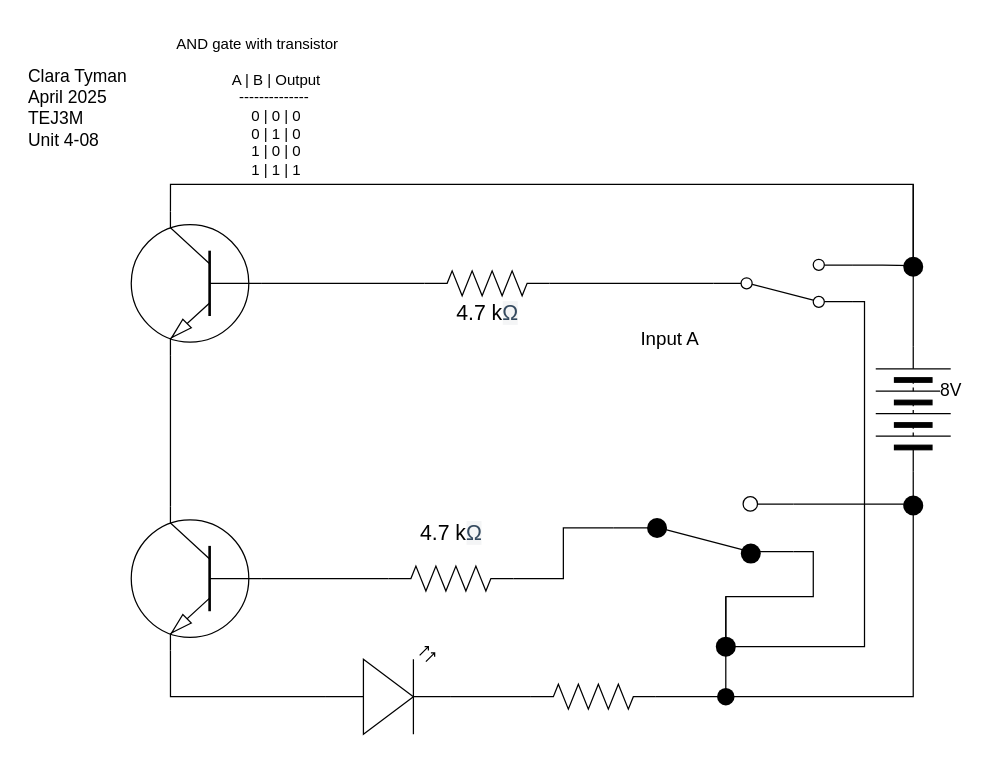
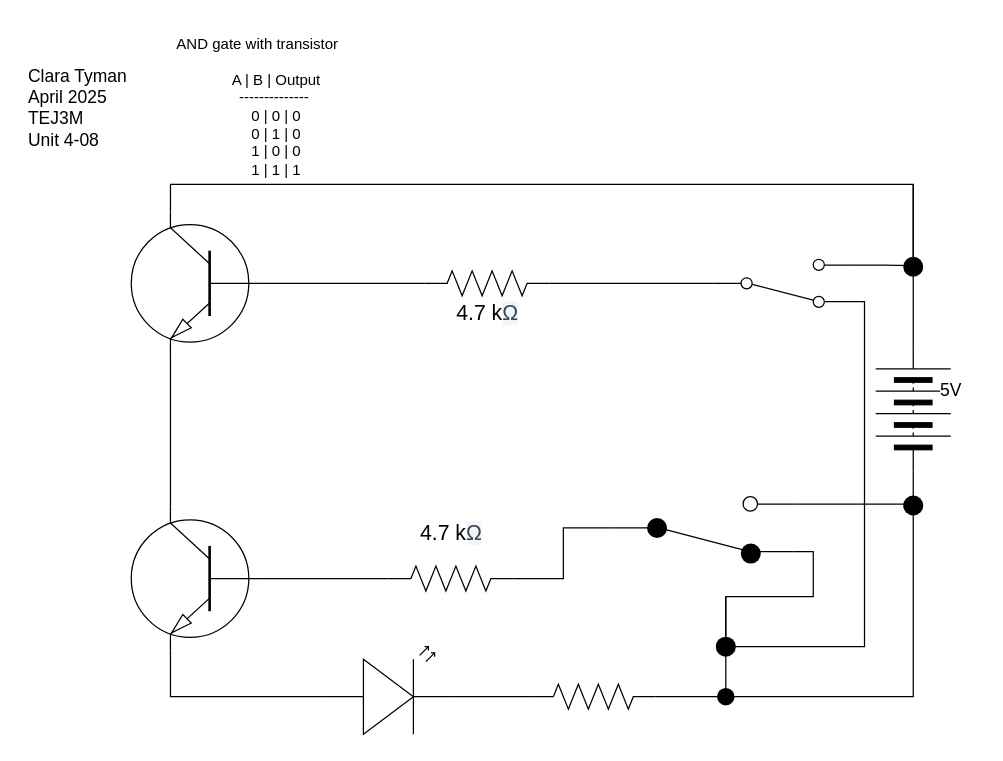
  <mxCell id="0" />
  <mxCell id="1" parent="0" />
  <mxCell id="2" value="" style="pointerEvents=1;verticalLabelPosition=bottom;shadow=0;dashed=0;align=center;html=1;verticalAlign=top;shape=mxgraph.electrical.miscellaneous.batteryStack;direction=north;" parent="1" vertex="1"><mxGeometry x="700" y="277" width="60" height="100" as="geometry" /></mxCell>
  <mxCell id="3" value="" style="verticalLabelPosition=bottom;shadow=0;dashed=0;align=center;html=1;verticalAlign=top;shape=mxgraph.electrical.opto_electronics.led_2;pointerEvents=1;rotation=0;" parent="1" vertex="1"><mxGeometry x="260" y="517" width="100" height="70" as="geometry" /></mxCell>
  <mxCell id="4" style="edgeStyle=orthogonalEdgeStyle;shape=connector;curved=0;rounded=0;html=1;exitX=1;exitY=0.12;exitDx=0;exitDy=0;strokeColor=default;align=center;verticalAlign=middle;fontFamily=Helvetica;fontSize=11;fontColor=default;labelBackgroundColor=default;endArrow=none;endFill=0;" parent="1" source="6" edge="1"><mxGeometry relative="1" as="geometry"><mxPoint x="730" y="212" as="targetPoint" /></mxGeometry></mxCell>
  <mxCell id="5" style="edgeStyle=orthogonalEdgeStyle;shape=connector;curved=0;rounded=0;html=1;exitX=1;exitY=0.88;exitDx=0;exitDy=0;strokeColor=default;align=center;verticalAlign=middle;fontFamily=Helvetica;fontSize=11;fontColor=default;labelBackgroundColor=default;endArrow=none;endFill=0;" parent="1" source="6" edge="1"><mxGeometry relative="1" as="geometry"><mxPoint x="580" y="517" as="targetPoint" /><Array as="points"><mxPoint x="691" y="241" /><mxPoint x="691" y="517" /></Array></mxGeometry></mxCell>
  <mxCell id="6" value="" style="html=1;shape=mxgraph.electrical.electro-mechanical.twoWaySwitch;aspect=fixed;elSwitchState=2;fontFamily=Helvetica;fontSize=11;fontColor=default;labelBackgroundColor=default;flipV=1;" parent="1" vertex="1"><mxGeometry x="570" y="207" width="111.06" height="38.5" as="geometry" /></mxCell>
  <mxCell id="7" value="" style="shape=waypoint;sketch=0;size=6;pointerEvents=1;points=[];fillColor=none;resizable=0;rotatable=0;perimeter=centerPerimeter;snapToPoint=1;fontFamily=Helvetica;fontSize=11;fontColor=default;labelBackgroundColor=default;strokeWidth=5;" parent="1" vertex="1"><mxGeometry x="570" y="547" width="20" height="20" as="geometry" /></mxCell>
- <mxCell id="8" value="&lt;font style=&quot;font-size: 15px;&quot;&gt;Input A&lt;/font&gt;" style="text;html=1;align=center;verticalAlign=middle;resizable=0;points=[];autosize=1;strokeColor=none;fillColor=none;fontFamily=Helvetica;fontSize=11;fontColor=default;labelBackgroundColor=default;" parent="1" vertex="1"><mxGeometry x="500" y="254.5" width="70" height="30" as="geometry" /></mxCell>
- <mxCell id="9" value="&lt;font style=&quot;font-size: 14px;&quot;&gt;8V&lt;/font&gt;" style="text;html=1;align=center;verticalAlign=middle;resizable=0;points=[];autosize=1;strokeColor=none;fillColor=none;fontFamily=Helvetica;fontSize=11;fontColor=default;labelBackgroundColor=default;" parent="1" vertex="1"><mxGeometry x="740" y="297" width="40" height="30" as="geometry" /></mxCell>
+ <mxCell id="9" value="&lt;font style=&quot;font-size: 14px;&quot;&gt;5V&lt;/font&gt;" style="text;html=1;align=center;verticalAlign=middle;resizable=0;points=[];autosize=1;strokeColor=none;fillColor=none;fontFamily=Helvetica;fontSize=11;fontColor=default;labelBackgroundColor=default;" parent="1" vertex="1"><mxGeometry x="740" y="297" width="40" height="30" as="geometry" /></mxCell>
  <mxCell id="10" value="Clara Tyman&#10;April 2025&#10;TEJ3M&#10;Unit 4-08" style="text;align=left;verticalAlign=middle;resizable=0;points=[];autosize=1;strokeColor=none;fillColor=none;fontFamily=Helvetica;fontSize=14;fontColor=default;labelBackgroundColor=default;flipH=1;flipV=1;rotation=0;" parent="1" vertex="1"><mxGeometry x="20" y="45" width="100" height="80" as="geometry" /></mxCell>
  <mxCell id="11" style="edgeStyle=orthogonalEdgeStyle;shape=connector;curved=0;rounded=0;html=1;exitDx=0;exitDy=0;exitPerimeter=0;entryX=0;entryY=0.5;entryDx=0;entryDy=0;strokeColor=default;align=center;verticalAlign=middle;fontFamily=Helvetica;fontSize=11;fontColor=default;labelBackgroundColor=default;endArrow=none;endFill=0;" parent="1" source="31" target="2" edge="1"><mxGeometry relative="1" as="geometry" /></mxCell>
  <mxCell id="12" value="" style="pointerEvents=1;verticalLabelPosition=bottom;shadow=0;dashed=0;align=center;html=1;verticalAlign=top;shape=mxgraph.electrical.resistors.resistor_2;" parent="1" vertex="1"><mxGeometry x="424" y="547" width="100" height="20" as="geometry" /></mxCell>
  <mxCell id="13" value="" style="pointerEvents=1;verticalLabelPosition=bottom;shadow=0;dashed=0;align=center;html=1;verticalAlign=top;shape=mxgraph.electrical.resistors.resistor_2;" parent="1" vertex="1"><mxGeometry x="339" y="216.25" width="100" height="20" as="geometry" /></mxCell>
  <mxCell id="14" style="edgeStyle=orthogonalEdgeStyle;html=1;exitDx=0;exitDy=0;exitPerimeter=0;endArrow=none;endFill=0;rounded=0;curved=0;entryX=1;entryY=0.5;entryDx=0;entryDy=0;" parent="1" source="33" target="2" edge="1"><mxGeometry relative="1" as="geometry"><mxPoint x="630" y="167" as="targetPoint" /><Array as="points"><mxPoint x="730" y="147" /></Array></mxGeometry></mxCell>
  <mxCell id="15" value="" style="verticalLabelPosition=bottom;shadow=0;dashed=0;align=center;html=1;verticalAlign=top;shape=mxgraph.electrical.transistors.npn_transistor_1;fontFamily=Helvetica;fontSize=11;fontColor=default;labelBackgroundColor=default;rotation=-180;flipV=1;" parent="1" vertex="1"><mxGeometry x="90" y="168.75" width="132.95" height="115" as="geometry" /></mxCell>
  <mxCell id="16" value="" style="verticalLabelPosition=bottom;shadow=0;dashed=0;align=center;html=1;verticalAlign=top;shape=mxgraph.electrical.transistors.npn_transistor_1;fontFamily=Helvetica;fontSize=11;fontColor=default;labelBackgroundColor=default;rotation=-180;flipV=1;" parent="1" vertex="1"><mxGeometry x="90" y="405" width="132.95" height="115" as="geometry" /></mxCell>
  <mxCell id="17" style="edgeStyle=orthogonalEdgeStyle;shape=connector;curved=0;rounded=0;html=1;exitX=1;exitY=0.5;exitDx=0;exitDy=0;exitPerimeter=0;entryX=0;entryY=0.5;entryDx=0;entryDy=0;strokeColor=default;align=center;verticalAlign=middle;fontFamily=Helvetica;fontSize=11;fontColor=default;labelBackgroundColor=default;endArrow=none;endFill=0;" parent="1" source="18" target="20" edge="1"><mxGeometry relative="1" as="geometry" /></mxCell>
  <mxCell id="18" value="" style="pointerEvents=1;verticalLabelPosition=bottom;shadow=0;dashed=0;align=center;html=1;verticalAlign=top;shape=mxgraph.electrical.resistors.resistor_2;" parent="1" vertex="1"><mxGeometry x="310" y="452.5" width="100" height="20" as="geometry" /></mxCell>
  <mxCell id="19" style="edgeStyle=orthogonalEdgeStyle;shape=connector;curved=0;rounded=0;html=1;exitX=1;exitY=0.12;exitDx=0;exitDy=0;strokeColor=default;align=center;verticalAlign=middle;fontFamily=Helvetica;fontSize=11;fontColor=default;labelBackgroundColor=default;endArrow=none;endFill=0;" parent="1" source="20" edge="1"><mxGeometry relative="1" as="geometry"><mxPoint x="730" y="403" as="targetPoint" /></mxGeometry></mxCell>
  <mxCell id="20" value="" style="html=1;shape=mxgraph.electrical.electro-mechanical.twoWaySwitch;aspect=fixed;elSwitchState=2;fontFamily=Helvetica;fontSize=11;fontColor=default;labelBackgroundColor=default;flipV=1;" parent="1" vertex="1"><mxGeometry x="490" y="397" width="144.23" height="50" as="geometry" /></mxCell>
  <mxCell id="21" style="edgeStyle=orthogonalEdgeStyle;shape=connector;curved=0;rounded=0;html=1;exitX=0;exitY=0.5;exitDx=0;exitDy=0;entryX=1;entryY=0.5;entryDx=0;entryDy=0;entryPerimeter=0;strokeColor=default;align=center;verticalAlign=middle;fontFamily=Helvetica;fontSize=11;fontColor=default;labelBackgroundColor=default;endArrow=none;endFill=0;" parent="1" source="6" target="13" edge="1"><mxGeometry relative="1" as="geometry" /></mxCell>
  <mxCell id="22" style="edgeStyle=orthogonalEdgeStyle;shape=connector;curved=0;rounded=0;html=1;exitX=0;exitY=0.5;exitDx=0;exitDy=0;exitPerimeter=0;entryX=0;entryY=0.5;entryDx=0;entryDy=0;entryPerimeter=0;strokeColor=default;align=center;verticalAlign=middle;fontFamily=Helvetica;fontSize=11;fontColor=default;labelBackgroundColor=default;endArrow=none;endFill=0;" parent="1" source="13" target="15" edge="1"><mxGeometry relative="1" as="geometry" /></mxCell>
  <mxCell id="23" style="edgeStyle=orthogonalEdgeStyle;shape=connector;curved=0;rounded=0;html=1;exitX=0.7;exitY=1;exitDx=0;exitDy=0;exitPerimeter=0;entryX=0.7;entryY=0;entryDx=0;entryDy=0;entryPerimeter=0;strokeColor=default;align=center;verticalAlign=middle;fontFamily=Helvetica;fontSize=11;fontColor=default;labelBackgroundColor=default;endArrow=none;endFill=0;" parent="1" source="15" target="16" edge="1"><mxGeometry relative="1" as="geometry" /></mxCell>
  <mxCell id="24" style="edgeStyle=orthogonalEdgeStyle;shape=connector;curved=0;rounded=0;html=1;exitX=0.7;exitY=1;exitDx=0;exitDy=0;exitPerimeter=0;entryX=0;entryY=0.57;entryDx=0;entryDy=0;entryPerimeter=0;strokeColor=default;align=center;verticalAlign=middle;fontFamily=Helvetica;fontSize=11;fontColor=default;labelBackgroundColor=default;endArrow=none;endFill=0;" parent="1" source="16" target="3" edge="1"><mxGeometry relative="1" as="geometry" /></mxCell>
  <mxCell id="25" style="edgeStyle=orthogonalEdgeStyle;shape=connector;curved=0;rounded=0;html=1;exitX=1;exitY=0.57;exitDx=0;exitDy=0;exitPerimeter=0;entryX=0;entryY=0.5;entryDx=0;entryDy=0;entryPerimeter=0;strokeColor=default;align=center;verticalAlign=middle;fontFamily=Helvetica;fontSize=11;fontColor=default;labelBackgroundColor=default;endArrow=none;endFill=0;" parent="1" source="3" target="12" edge="1"><mxGeometry relative="1" as="geometry" /></mxCell>
  <mxCell id="26" style="edgeStyle=orthogonalEdgeStyle;shape=connector;curved=0;rounded=0;html=1;exitDx=0;exitDy=0;entryX=0.403;entryY=0.191;entryDx=0;entryDy=0;entryPerimeter=0;strokeColor=default;align=center;verticalAlign=middle;fontFamily=Helvetica;fontSize=11;fontColor=default;labelBackgroundColor=default;endArrow=none;endFill=0;" parent="1" source="29" target="7" edge="1"><mxGeometry relative="1" as="geometry"><Array as="points"><mxPoint x="580" y="477" /></Array></mxGeometry></mxCell>
  <mxCell id="27" style="edgeStyle=orthogonalEdgeStyle;shape=connector;curved=0;rounded=0;html=1;exitX=0;exitY=0.5;exitDx=0;exitDy=0;exitPerimeter=0;entryX=0;entryY=0.5;entryDx=0;entryDy=0;entryPerimeter=0;strokeColor=default;align=center;verticalAlign=middle;fontFamily=Helvetica;fontSize=11;fontColor=default;labelBackgroundColor=default;endArrow=none;endFill=0;" parent="1" source="16" target="18" edge="1"><mxGeometry relative="1" as="geometry" /></mxCell>
  <mxCell id="28" value="" style="edgeStyle=orthogonalEdgeStyle;shape=connector;curved=0;rounded=0;html=1;exitX=1;exitY=0.88;exitDx=0;exitDy=0;entryDx=0;entryDy=0;entryPerimeter=0;strokeColor=default;align=center;verticalAlign=middle;fontFamily=Helvetica;fontSize=11;fontColor=default;labelBackgroundColor=default;endArrow=none;endFill=0;" parent="1" source="20" target="29" edge="1"><mxGeometry relative="1" as="geometry"><mxPoint x="634" y="441" as="sourcePoint" /><mxPoint x="580" y="557" as="targetPoint" /><Array as="points"><mxPoint x="650" y="441" /><mxPoint x="650" y="477" /></Array></mxGeometry></mxCell>
  <mxCell id="29" value="" style="shape=waypoint;sketch=0;size=6;pointerEvents=1;points=[];fillColor=none;resizable=0;rotatable=0;perimeter=centerPerimeter;snapToPoint=1;fontFamily=Helvetica;fontSize=12;fontColor=default;labelBackgroundColor=default;strokeWidth=6;" parent="1" vertex="1"><mxGeometry x="570" y="507" width="20" height="20" as="geometry" /></mxCell>
  <mxCell id="30" value="" style="edgeStyle=orthogonalEdgeStyle;shape=connector;curved=0;rounded=0;html=1;exitX=1;exitY=0.5;exitDx=0;exitDy=0;exitPerimeter=0;entryDx=0;entryDy=0;strokeColor=default;align=center;verticalAlign=middle;fontFamily=Helvetica;fontSize=11;fontColor=default;labelBackgroundColor=default;endArrow=none;endFill=0;" parent="1" source="12" target="31" edge="1"><mxGeometry relative="1" as="geometry"><mxPoint x="524" y="557" as="sourcePoint" /><mxPoint x="730" y="377" as="targetPoint" /></mxGeometry></mxCell>
  <mxCell id="31" value="" style="shape=waypoint;sketch=0;size=6;pointerEvents=1;points=[];fillColor=none;resizable=0;rotatable=0;perimeter=centerPerimeter;snapToPoint=1;fontFamily=Helvetica;fontSize=12;fontColor=default;labelBackgroundColor=default;strokeWidth=6;" parent="1" vertex="1"><mxGeometry x="720" y="394" width="20" height="20" as="geometry" /></mxCell>
  <mxCell id="32" value="" style="edgeStyle=orthogonalEdgeStyle;html=1;exitX=0.7;exitY=0;exitDx=0;exitDy=0;exitPerimeter=0;endArrow=none;endFill=0;rounded=0;curved=0;entryDx=0;entryDy=0;" parent="1" source="15" target="33" edge="1"><mxGeometry relative="1" as="geometry"><mxPoint x="730" y="277" as="targetPoint" /><mxPoint x="136" y="169" as="sourcePoint" /><Array as="points"><mxPoint x="136" y="147" /></Array></mxGeometry></mxCell>
  <mxCell id="33" value="" style="shape=waypoint;sketch=0;size=6;pointerEvents=1;points=[];fillColor=none;resizable=0;rotatable=0;perimeter=centerPerimeter;snapToPoint=1;fontFamily=Helvetica;fontSize=12;fontColor=default;labelBackgroundColor=default;strokeWidth=6;" parent="1" vertex="1"><mxGeometry x="720" y="203" width="20" height="20" as="geometry" /></mxCell>
  <mxCell id="34" value="" style="shape=waypoint;sketch=0;size=6;pointerEvents=1;points=[];fillColor=none;resizable=0;rotatable=0;perimeter=centerPerimeter;snapToPoint=1;fontFamily=Helvetica;fontSize=12;fontColor=default;labelBackgroundColor=default;strokeWidth=6;" parent="1" vertex="1"><mxGeometry x="590" y="432.5" width="20" height="20" as="geometry" /></mxCell>
  <mxCell id="35" value="" style="shape=waypoint;sketch=0;size=6;pointerEvents=1;points=[];fillColor=none;resizable=0;rotatable=0;perimeter=centerPerimeter;snapToPoint=1;fontFamily=Helvetica;fontSize=12;fontColor=default;labelBackgroundColor=default;strokeWidth=6;" parent="1" vertex="1"><mxGeometry x="515" y="412" width="20" height="20" as="geometry" /></mxCell>
  <mxCell id="36" value="&lt;font style=&quot;font-size: 17px;&quot;&gt;4.7 k&lt;span style=&quot;color: rgb(52, 73, 94); font-family: ArtifaktElement-Medium, sans-serif; text-align: left; text-wrap-mode: wrap; background-color: rgb(244, 245, 246);&quot;&gt;Ω&lt;/span&gt;&lt;/font&gt;" style="text;html=1;align=center;verticalAlign=middle;resizable=0;points=[];autosize=1;strokeColor=none;fillColor=none;fontFamily=Helvetica;fontSize=11;fontColor=default;labelBackgroundColor=default;" vertex="1" parent="1"><mxGeometry x="354" y="236.25" width="70" height="30" as="geometry" /></mxCell>
  <mxCell id="37" value="&lt;font style=&quot;font-size: 17px;&quot;&gt;4.7 k&lt;span style=&quot;color: rgb(52, 73, 94); font-family: ArtifaktElement-Medium, sans-serif; text-align: left; text-wrap-mode: wrap; background-color: rgb(244, 245, 246);&quot;&gt;Ω&lt;/span&gt;&lt;/font&gt;" style="text;html=1;align=center;verticalAlign=middle;resizable=0;points=[];autosize=1;strokeColor=none;fillColor=none;fontFamily=Helvetica;fontSize=11;fontColor=default;labelBackgroundColor=default;" vertex="1" parent="1"><mxGeometry x="325" y="412" width="70" height="30" as="geometry" /></mxCell>
  <mxCell id="38" value="&lt;div&gt;&lt;font color=&quot;#000000&quot;&gt;&lt;span style=&quot;font-size: 12px;&quot;&gt;AND gate with transistor&lt;/span&gt;&lt;/font&gt;&lt;/div&gt;&lt;div&gt;&lt;font color=&quot;#000000&quot;&gt;&lt;span style=&quot;font-size: 12px;&quot;&gt;&lt;br&gt;&lt;/span&gt;&lt;/font&gt;&lt;/div&gt;&lt;div&gt;&lt;font color=&quot;#000000&quot;&gt;&lt;span style=&quot;font-size: 12px;&quot;&gt;&amp;nbsp; &amp;nbsp; &amp;nbsp; &amp;nbsp; &amp;nbsp;A | B | Output&lt;/span&gt;&lt;/font&gt;&lt;/div&gt;&lt;div&gt;&lt;font color=&quot;#000000&quot;&gt;&lt;span style=&quot;font-size: 12px;&quot;&gt;&amp;nbsp; &amp;nbsp; &amp;nbsp; &amp;nbsp; --------------&lt;/span&gt;&lt;/font&gt;&lt;/div&gt;&lt;div&gt;&lt;font color=&quot;#000000&quot;&gt;&lt;span style=&quot;font-size: 12px;&quot;&gt;&amp;nbsp; &amp;nbsp; &amp;nbsp; &amp;nbsp; &amp;nbsp;0 | 0 | 0&lt;/span&gt;&lt;/font&gt;&lt;/div&gt;&lt;div&gt;&lt;font color=&quot;#000000&quot;&gt;&lt;span style=&quot;font-size: 12px;&quot;&gt;&amp;nbsp; &amp;nbsp; &amp;nbsp; &amp;nbsp; &amp;nbsp;0 | 1 | 0&lt;/span&gt;&lt;/font&gt;&lt;/div&gt;&lt;div&gt;&lt;font color=&quot;#000000&quot;&gt;&lt;span style=&quot;font-size: 12px;&quot;&gt;&amp;nbsp; &amp;nbsp; &amp;nbsp; &amp;nbsp; &amp;nbsp;1 | 0 | 0&lt;/span&gt;&lt;/font&gt;&lt;/div&gt;&lt;div&gt;&lt;font color=&quot;#000000&quot;&gt;&lt;span style=&quot;font-size: 12px;&quot;&gt;&amp;nbsp; &amp;nbsp; &amp;nbsp; &amp;nbsp; &amp;nbsp;1 | 1 | 1&lt;/span&gt;&lt;/font&gt;&lt;/div&gt;" style="text;html=1;align=center;verticalAlign=middle;resizable=0;points=[];autosize=1;strokeColor=none;fillColor=none;" vertex="1" parent="1"><mxGeometry x="130" y="20" width="150" height="130" as="geometry" /></mxCell>
